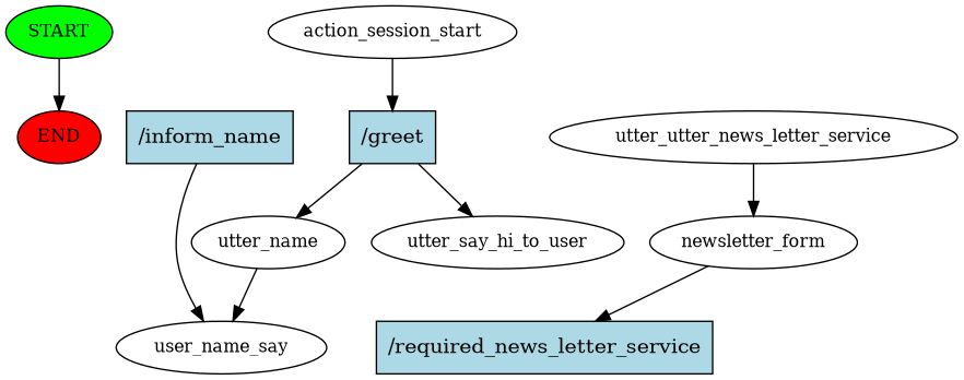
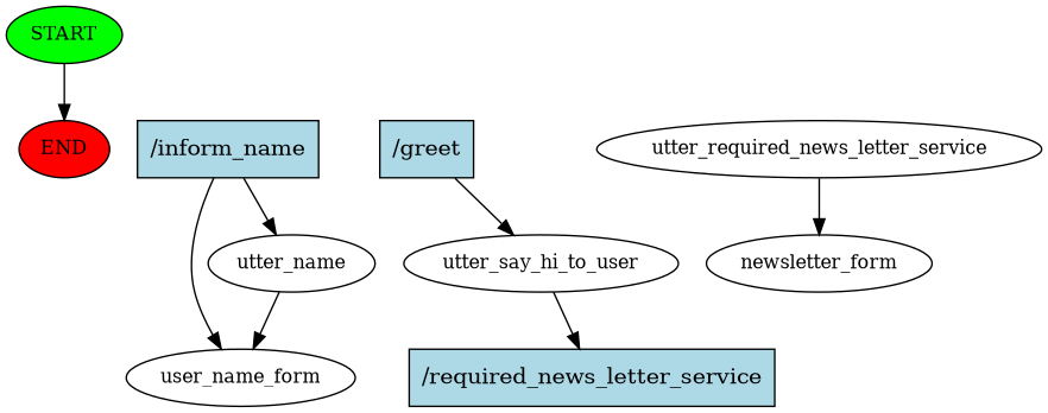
  digraph {
    node [fontsize=12]
    n1 [fillcolor=green label=START style=filled]
    n2 [fillcolor=red label=END style=filled]
-   n3 [label=action_session_start]
    n4 [fillcolor=lightblue label="/greet" shape=rect style=filled fontsize=""]
    n5 [label=utter_name]
    n6 [label=utter_say_hi_to_user]
-   n7 [label=user_name_say]
+   n7 [label=user_name_form]
    n8 [fillcolor=lightblue label="/required_news_letter_service" shape=rect style=filled fontsize=""]
    n9 [fillcolor=lightblue label="/inform_name" shape=rect style=filled fontsize=""]
-   n10 [label=utter_utter_news_letter_service]
+   n10 [label=utter_required_news_letter_service]
    n11 [label=newsletter_form]
    n1 -> n2
-   n3 -> n4
-   n4 -> n5
+   n9 -> n5
    n4 -> n6
    n5 -> n7
-   n11 -> n8
+   n6 -> n8
    n9 -> n7
    n10 -> n11
  }
